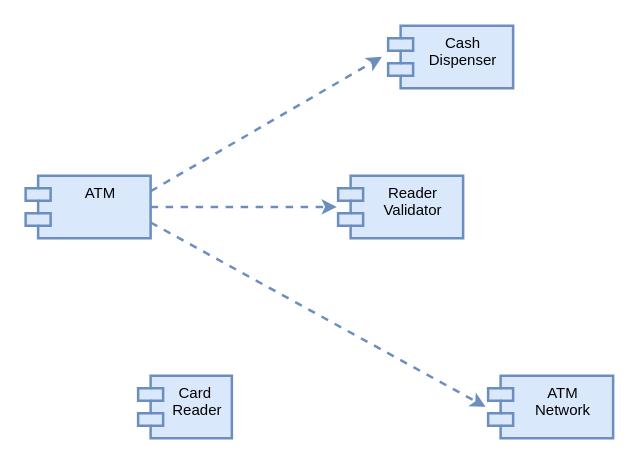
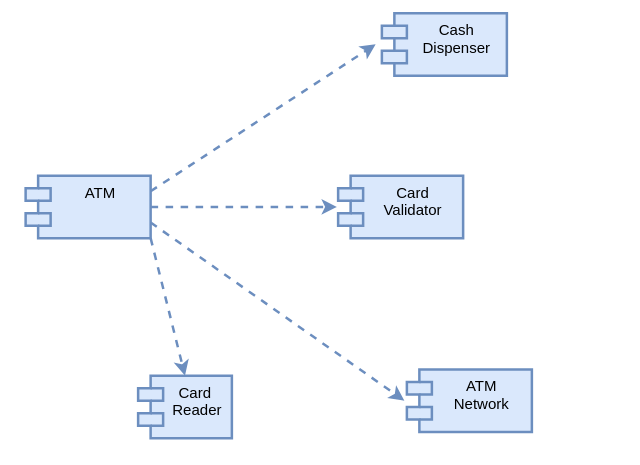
  <mxCell id="0" />
  <mxCell id="1" parent="0" />
  <mxCell id="2" value="ATM" style="shape=module;align=left;spacingLeft=20;align=center;verticalAlign=top;fillColor=#dae8fc;strokeColor=#6c8ebf;strokeWidth=2;" vertex="1" parent="1"><mxGeometry x="20" y="140" width="100" height="50" as="geometry" /></mxCell>
- <mxCell id="3" value="Cash&#10;Dispenser" style="shape=module;align=left;spacingLeft=20;align=center;verticalAlign=top;fillColor=#dae8fc;strokeColor=#6c8ebf;strokeWidth=2;" vertex="1" parent="1"><mxGeometry x="310" y="20" width="100" height="50" as="geometry" /></mxCell>
- <mxCell id="4" value="Reader&#10;Validator" style="shape=module;align=left;spacingLeft=20;align=center;verticalAlign=top;fillColor=#dae8fc;strokeColor=#6c8ebf;strokeWidth=2;" vertex="1" parent="1"><mxGeometry x="270" y="140" width="100" height="50" as="geometry" /></mxCell>
- <mxCell id="5" value="ATM&#10;Network" style="shape=module;align=left;spacingLeft=20;align=center;verticalAlign=top;fillColor=#dae8fc;strokeColor=#6c8ebf;strokeWidth=2;" vertex="1" parent="1"><mxGeometry x="390" y="300" width="100" height="50" as="geometry" /></mxCell>
+ <mxCell id="3" value="Cash&#10;Dispenser" style="shape=module;align=left;spacingLeft=20;align=center;verticalAlign=top;fillColor=#dae8fc;strokeColor=#6c8ebf;strokeWidth=2;" vertex="1" parent="1"><mxGeometry x="305" y="10" width="100" height="50" as="geometry" /></mxCell>
+ <mxCell id="4" value="Card&#10;Validator" style="shape=module;align=left;spacingLeft=20;align=center;verticalAlign=top;fillColor=#dae8fc;strokeColor=#6c8ebf;strokeWidth=2;" vertex="1" parent="1"><mxGeometry x="270" y="140" width="100" height="50" as="geometry" /></mxCell>
+ <mxCell id="5" value="ATM&#10;Network" style="shape=module;align=left;spacingLeft=20;align=center;verticalAlign=top;fillColor=#dae8fc;strokeColor=#6c8ebf;strokeWidth=2;" vertex="1" parent="1"><mxGeometry x="325" y="295" width="100" height="50" as="geometry" /></mxCell>
  <mxCell id="6" value="Card &#10;Reader" style="shape=module;align=left;spacingLeft=20;align=center;verticalAlign=top;fillColor=#dae8fc;strokeColor=#6c8ebf;strokeWidth=2;" vertex="1" parent="1"><mxGeometry x="110" y="300" width="75" height="50" as="geometry" /></mxCell>
  <mxCell id="7" value="" style="endArrow=classic;html=1;rounded=0;exitX=1;exitY=0.5;exitDx=0;exitDy=0;entryX=-0.01;entryY=0.5;entryDx=0;entryDy=0;entryPerimeter=0;endFill=1;dashed=1;fillColor=#dae8fc;strokeColor=#6c8ebf;strokeWidth=2;" edge="1" parent="1" source="2" target="4"><mxGeometry relative="1" as="geometry"><mxPoint x="210" y="280" as="sourcePoint" /><mxPoint x="370" y="280" as="targetPoint" /></mxGeometry></mxCell>
+ <mxCell id="8" value="" style="endArrow=classic;html=1;rounded=0;exitX=1;exitY=1;exitDx=0;exitDy=0;entryX=0.5;entryY=0;entryDx=0;entryDy=0;endFill=1;dashed=1;fillColor=#dae8fc;strokeColor=#6c8ebf;strokeWidth=2;" edge="1" parent="1" source="2" target="6"><mxGeometry relative="1" as="geometry"><mxPoint x="130" y="175" as="sourcePoint" /><mxPoint x="279" y="175" as="targetPoint" /></mxGeometry></mxCell>
  <mxCell id="9" value="" style="endArrow=classic;html=1;rounded=0;exitX=1;exitY=0.75;exitDx=0;exitDy=0;entryX=-0.02;entryY=0.5;entryDx=0;entryDy=0;entryPerimeter=0;endFill=1;dashed=1;fillColor=#dae8fc;strokeColor=#6c8ebf;strokeWidth=2;" edge="1" parent="1" source="2" target="5"><mxGeometry relative="1" as="geometry"><mxPoint x="140" y="185" as="sourcePoint" /><mxPoint x="289" y="185" as="targetPoint" /></mxGeometry></mxCell>
  <mxCell id="10" value="" style="endArrow=classic;html=1;rounded=0;exitX=1;exitY=0.25;exitDx=0;exitDy=0;entryX=-0.05;entryY=0.5;entryDx=0;entryDy=0;entryPerimeter=0;endFill=1;dashed=1;fillColor=#dae8fc;strokeColor=#6c8ebf;strokeWidth=2;" edge="1" parent="1" source="2" target="3"><mxGeometry relative="1" as="geometry"><mxPoint x="160" y="205" as="sourcePoint" /><mxPoint x="270" y="0" as="targetPoint" /></mxGeometry></mxCell>
